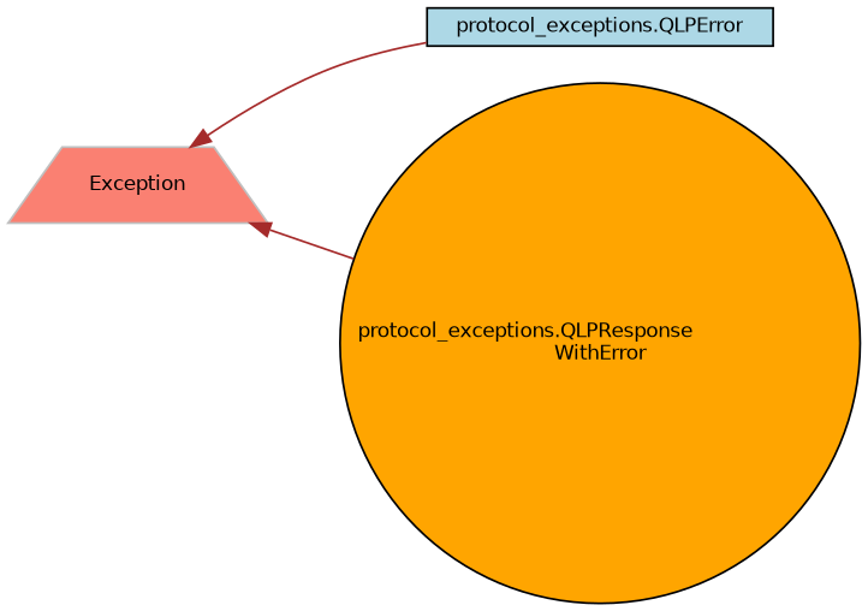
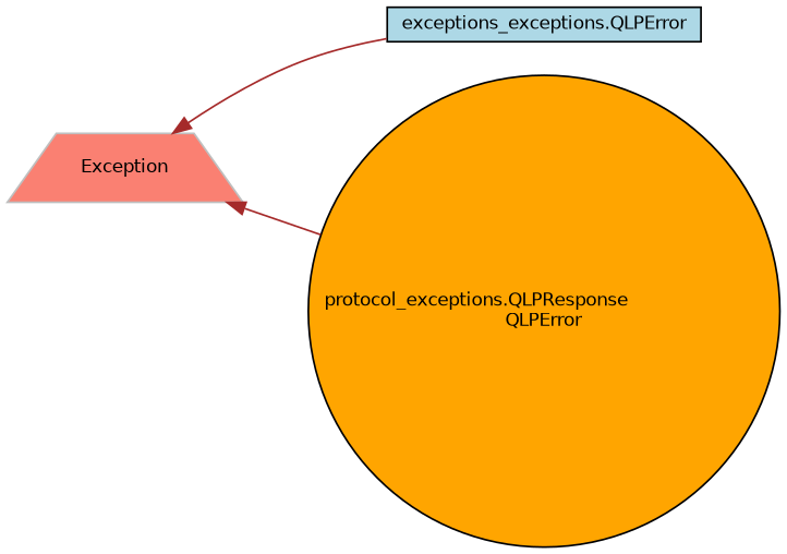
  digraph {
    rankdir=LR
    node [color=black fontname=Helvetica fontsize=10 style=filled]
    edge [color=brown dir=back fontname=Helvetica fontsize=10 labelfontname=Helvetica labelfontsize=10 style=solid]
    n1 [color=grey75 fillcolor=salmon height=0.2 label=Exception shape=trapezium width=0.4]
-   n2 [fillcolor=lightblue height=0.2 label="protocol_exceptions.QLPError" shape=box width=0.4]
-   n3 [fillcolor=orange height=0.2 label="protocol_exceptions.QLPResponse\lWithError" shape=circle width=0.4]
+   n2 [fillcolor=lightblue height=0.2 label="exceptions_exceptions.QLPError" shape=box width=0.4]
+   n3 [fillcolor=orange height=0.2 label="protocol_exceptions.QLPResponse\lQLPError" shape=circle width=0.4]
    n1 -> n2
    n1 -> n3
  }
